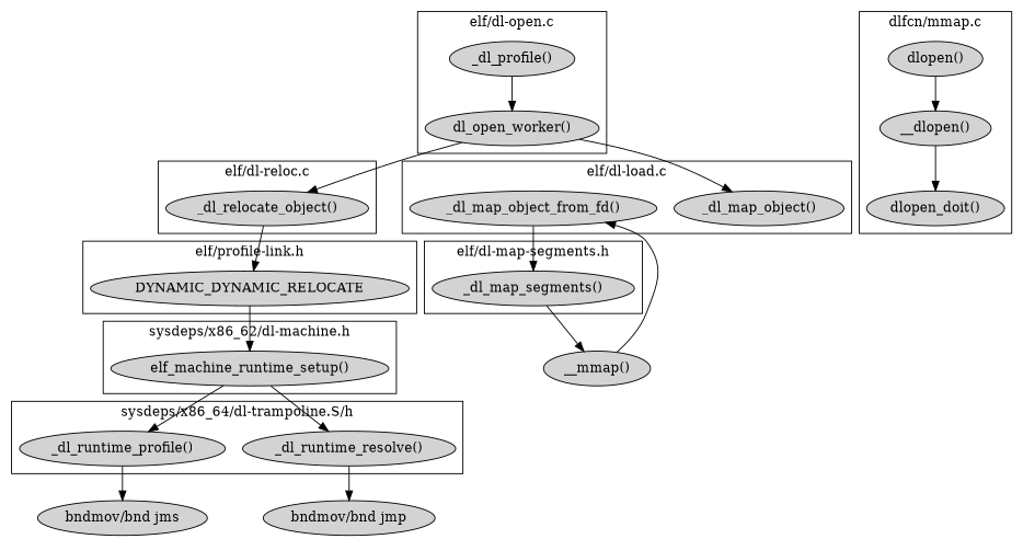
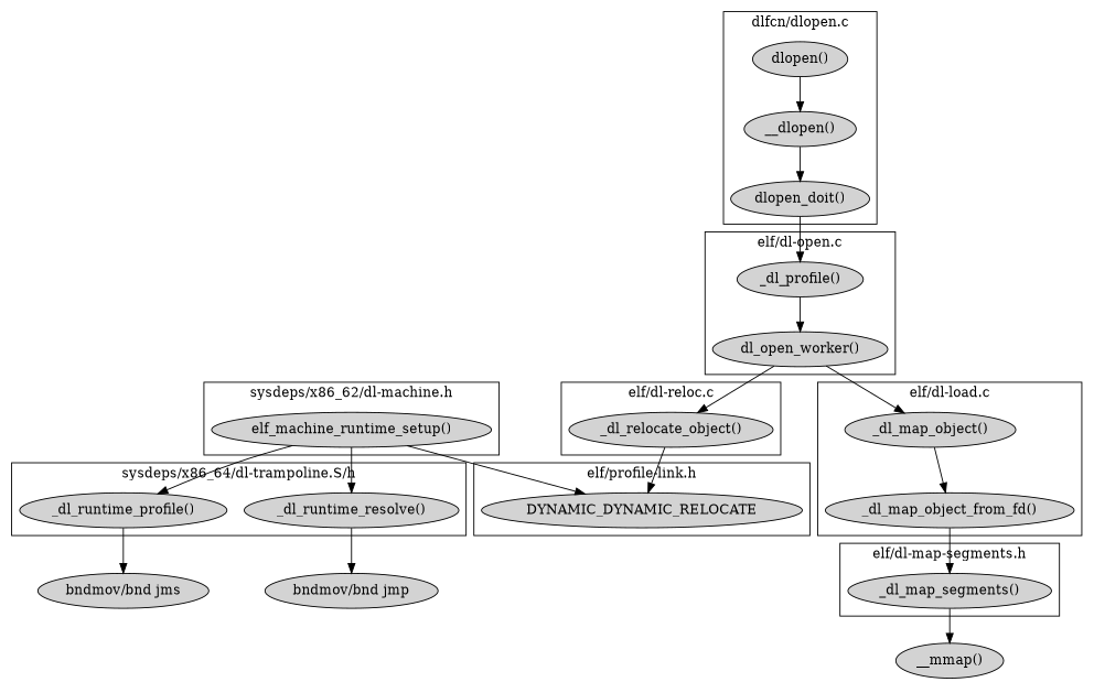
  digraph {
    node [style=filled]
    n1 [label="_dl_profile()"]
    "dl_open_worker()"
    "_dl_runtime_profile()"
    "_dl_runtime_resolve()"
    "dlopen()"
    "__dlopen()"
    "dlopen_doit()"
    "_dl_relocate_object()"
    n9 [label=DYNAMIC_DYNAMIC_RELOCATE]
    "elf_machine_runtime_setup()"
    "_dl_map_object()"
    "_dl_map_object_from_fd()"
    "_dl_map_segments()"
    "bndmov/bnd jms"
    "bndmov/bnd jmp"
    "__mmap()"
    subgraph cluster_1 {
      label="elf/dl-open.c"
      n1
      "dl_open_worker()"
    }
    subgraph cluster_2 {
      label="sysdeps/x86_64/dl-trampoline.S/h"
      "_dl_runtime_profile()"
      "_dl_runtime_resolve()"
    }
    subgraph cluster_3 {
-     label="dlfcn/mmap.c"
+     label="dlfcn/dlopen.c"
      "dlopen()"
      "__dlopen()"
      "dlopen_doit()"
    }
    subgraph cluster_4 {
      label="elf/dl-reloc.c"
      "_dl_relocate_object()"
    }
    subgraph cluster_5 {
      label="elf/profile-link.h"
      n9
    }
    subgraph cluster_6 {
      label="sysdeps/x86_62/dl-machine.h"
      "elf_machine_runtime_setup()"
    }
    subgraph cluster_7 {
      label="elf/dl-load.c"
      "_dl_map_object()"
      "_dl_map_object_from_fd()"
    }
    subgraph cluster_8 {
      label="elf/dl-map-segments.h"
      "_dl_map_segments()"
    }
    n1 -> "dl_open_worker()"
    "dl_open_worker()" -> "_dl_relocate_object()"
    "dl_open_worker()" -> "_dl_map_object()"
    "_dl_runtime_profile()" -> "bndmov/bnd jms"
    "_dl_runtime_resolve()" -> "bndmov/bnd jmp"
    "dlopen()" -> "__dlopen()"
    "__dlopen()" -> "dlopen_doit()"
+   "dlopen_doit()" -> n1
    "_dl_relocate_object()" -> n9
-   n9 -> "elf_machine_runtime_setup()"
+   "elf_machine_runtime_setup()" -> n9
    "elf_machine_runtime_setup()" -> "_dl_runtime_profile()"
    "elf_machine_runtime_setup()" -> "_dl_runtime_resolve()"
-   "__mmap()" -> "_dl_map_object_from_fd()"
+   "_dl_map_object()" -> "_dl_map_object_from_fd()"
    "_dl_map_object_from_fd()" -> "_dl_map_segments()"
    "_dl_map_segments()" -> "__mmap()"
  }
